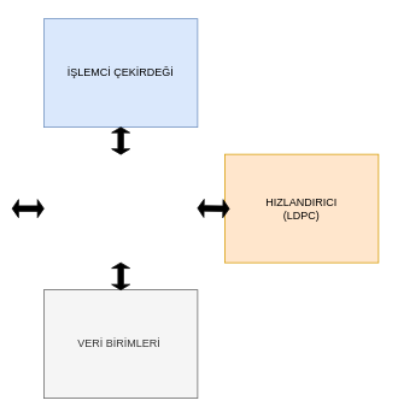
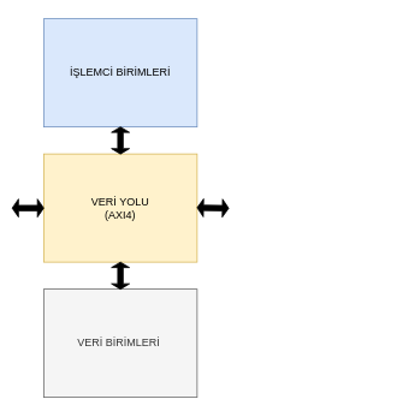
  <mxCell id="0" />
  <mxCell id="1" parent="0" />
  <mxCell id="2" style="edgeStyle=orthogonalEdgeStyle;rounded=0;orthogonalLoop=1;jettySize=auto;html=1;exitX=0.5;exitY=1;exitDx=0;exitDy=0;" edge="1" parent="1"><mxGeometry relative="1" as="geometry"><mxPoint x="253" y="140" as="sourcePoint" /><mxPoint x="253" y="140" as="targetPoint" /></mxGeometry></mxCell>
- <mxCell id="3" value="İŞLEMCİ ÇEKİRDEĞİ" style="rounded=0;whiteSpace=wrap;html=1;fillColor=#dae8fc;strokeColor=#6c8ebf;" vertex="1" parent="1"><mxGeometry x="48" y="20" width="170" height="120" as="geometry" /></mxCell>
- <mxCell id="5" value="HIZLANDIRICI&lt;div&gt;(LDPC)&lt;/div&gt;" style="rounded=0;whiteSpace=wrap;html=1;fillColor=#ffe6cc;strokeColor=#d79b00;" vertex="1" parent="1"><mxGeometry x="248" y="170" width="170" height="120" as="geometry" /></mxCell>
+ <mxCell id="3" value="İŞLEMCİ BİRİMLERİ" style="rounded=0;whiteSpace=wrap;html=1;fillColor=#dae8fc;strokeColor=#6c8ebf;" vertex="1" parent="1"><mxGeometry x="48" y="20" width="170" height="120" as="geometry" /></mxCell>
+ <mxCell id="4" value="VERİ YOLU&lt;div&gt;(AXI4)&lt;/div&gt;" style="rounded=0;whiteSpace=wrap;html=1;fillColor=#fff2cc;strokeColor=#d6b656;" vertex="1" parent="1"><mxGeometry x="48" y="170" width="170" height="120" as="geometry" /></mxCell>
  <mxCell id="6" value="VERİ BİRİMLERİ&amp;nbsp;" style="rounded=0;whiteSpace=wrap;html=1;fillColor=#f5f5f5;fontColor=#333333;strokeColor=#666666;" vertex="1" parent="1"><mxGeometry x="48" y="320" width="170" height="120" as="geometry" /></mxCell>
  <mxCell id="7" value="" style="shape=doubleArrow;direction=south;whiteSpace=wrap;html=1;strokeColor=#000000;fillColor=#000000;" vertex="1" parent="1"><mxGeometry x="123" y="140" width="20" height="30" as="geometry" /></mxCell>
  <mxCell id="8" value="" style="shape=doubleArrow;direction=south;whiteSpace=wrap;html=1;strokeColor=#000000;fillColor=#000000;rotation=-90;" vertex="1" parent="1"><mxGeometry x="20.5" y="212.5" width="20" height="35" as="geometry" /></mxCell>
  <mxCell id="9" value="" style="shape=doubleArrow;direction=south;whiteSpace=wrap;html=1;strokeColor=#000000;fillColor=#000000;rotation=91;" vertex="1" parent="1"><mxGeometry x="225.5" y="212.46" width="20" height="35" as="geometry" /></mxCell>
  <mxCell id="10" value="" style="shape=doubleArrow;direction=south;whiteSpace=wrap;html=1;strokeColor=#000000;fillColor=#000000;" vertex="1" parent="1"><mxGeometry x="123" y="290" width="20" height="30" as="geometry" /></mxCell>
